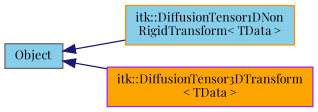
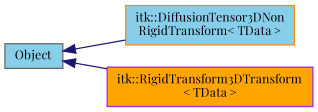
  digraph {
    fontname="Playfair Display"
    rankdir=LR
    node [fillcolor=skyblue fontname="Playfair Display" fontsize=10 shape=record style=filled]
    edge [color=midnightblue dir=back fontname="Playfair Display" fontsize=10 labelfontname=Helvetica labelfontsize=10 style=solid]
-   n1 [color=darkorange fontcolor=black height=0.2 label="itk::DiffusionTensor1DNon\lRigidTransform\< TData \>" width=0.4]
-   n2 [color=purple fillcolor=orange height=0.2 label="itk::DiffusionTensor3DTransform\l\< TData \>" width=0.4]
+   n1 [color=darkorange fontcolor=black height=0.2 label="itk::DiffusionTensor3DNon\lRigidTransform\< TData \>" width=0.4]
+   n2 [color=purple fillcolor=orange height=0.2 label="itk::RigidTransform3DTransform\l\< TData \>" width=0.4]
    n3 [color=gray40 height=0.2 label=Object width=0.4]
    n3 -> n1
    n3 -> n2
  }
